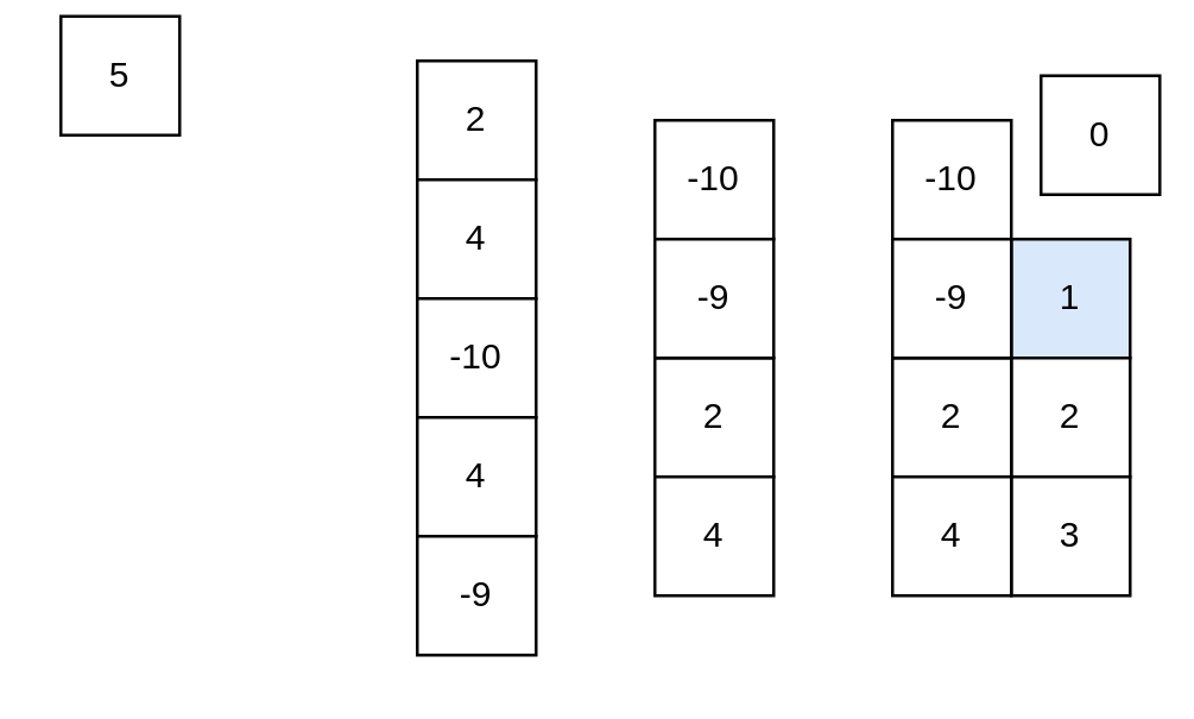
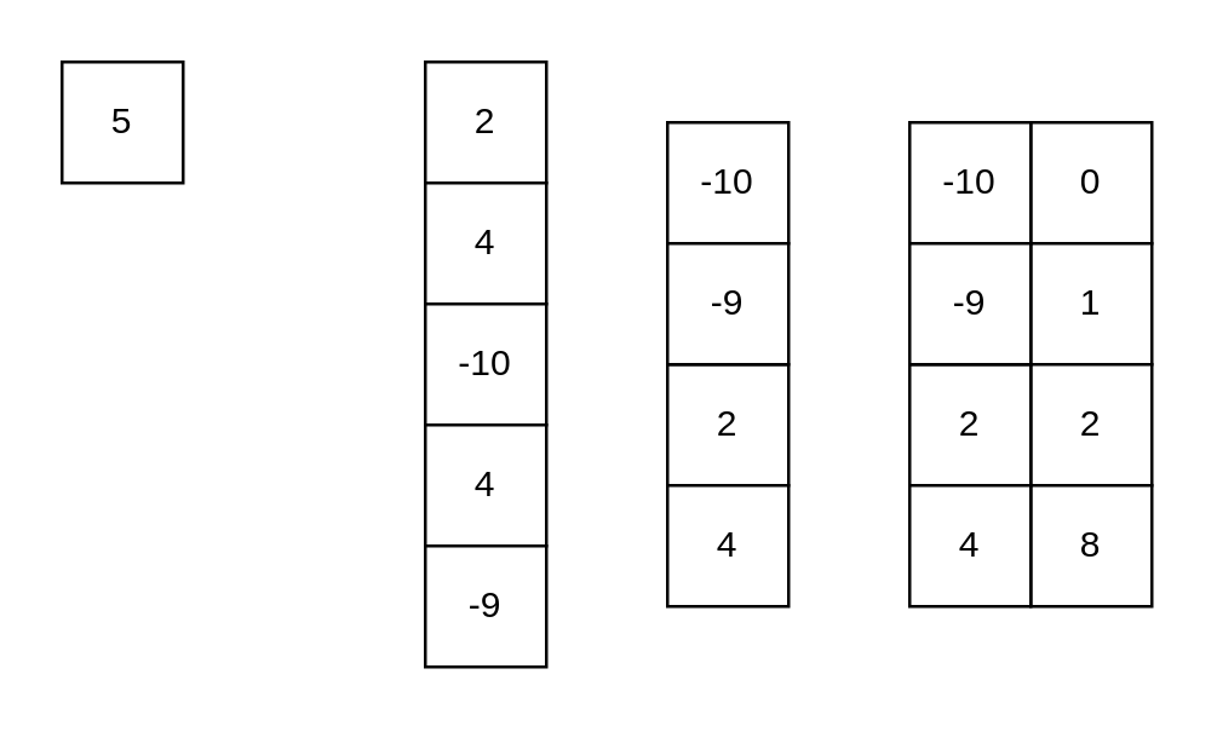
  <mxCell id="0" />
  <mxCell id="1" parent="0" />
- <mxCell id="2" value="5" style="rounded=0;whiteSpace=wrap;html=1;" vertex="1" parent="1"><mxGeometry x="20" y="5" width="40" height="40" as="geometry" /></mxCell>
+ <mxCell id="2" value="5" style="rounded=0;whiteSpace=wrap;html=1;" vertex="1" parent="1"><mxGeometry x="20" y="20" width="40" height="40" as="geometry" /></mxCell>
  <mxCell id="3" value="2" style="rounded=0;whiteSpace=wrap;html=1;" vertex="1" parent="1"><mxGeometry x="140" y="20" width="40" height="40" as="geometry" /></mxCell>
  <mxCell id="4" value="4" style="rounded=0;whiteSpace=wrap;html=1;" vertex="1" parent="1"><mxGeometry x="140" y="60" width="40" height="40" as="geometry" /></mxCell>
  <mxCell id="5" value="-10" style="rounded=0;whiteSpace=wrap;html=1;" vertex="1" parent="1"><mxGeometry x="140" y="100" width="40" height="40" as="geometry" /></mxCell>
  <mxCell id="6" value="4" style="rounded=0;whiteSpace=wrap;html=1;" vertex="1" parent="1"><mxGeometry x="140" y="140" width="40" height="40" as="geometry" /></mxCell>
  <mxCell id="7" value="-9" style="rounded=0;whiteSpace=wrap;html=1;" vertex="1" parent="1"><mxGeometry x="140" y="180" width="40" height="40" as="geometry" /></mxCell>
  <mxCell id="8" value="2" style="rounded=0;whiteSpace=wrap;html=1;" vertex="1" parent="1"><mxGeometry x="220" y="120" width="40" height="40" as="geometry" /></mxCell>
  <mxCell id="9" value="-10" style="rounded=0;whiteSpace=wrap;html=1;" vertex="1" parent="1"><mxGeometry x="220" y="40" width="40" height="40" as="geometry" /></mxCell>
  <mxCell id="10" value="4" style="rounded=0;whiteSpace=wrap;html=1;" vertex="1" parent="1"><mxGeometry x="220" y="160" width="40" height="40" as="geometry" /></mxCell>
  <mxCell id="11" value="-9" style="rounded=0;whiteSpace=wrap;html=1;" vertex="1" parent="1"><mxGeometry x="220" y="80" width="40" height="40" as="geometry" /></mxCell>
- <mxCell id="12" value="0" style="rounded=0;whiteSpace=wrap;html=1;" vertex="1" parent="1"><mxGeometry x="350" y="25" width="40" height="40" as="geometry" /></mxCell>
- <mxCell id="13" value="1" style="rounded=0;whiteSpace=wrap;html=1;fillColor=#dae8fc;" vertex="1" parent="1"><mxGeometry x="340" y="80" width="40" height="40" as="geometry" /></mxCell>
+ <mxCell id="12" value="0" style="rounded=0;whiteSpace=wrap;html=1;" vertex="1" parent="1"><mxGeometry x="340" y="40" width="40" height="40" as="geometry" /></mxCell>
+ <mxCell id="13" value="1" style="rounded=0;whiteSpace=wrap;html=1;" vertex="1" parent="1"><mxGeometry x="340" y="80" width="40" height="40" as="geometry" /></mxCell>
  <mxCell id="14" value="2" style="rounded=0;whiteSpace=wrap;html=1;" vertex="1" parent="1"><mxGeometry x="340" y="120" width="40" height="40" as="geometry" /></mxCell>
- <mxCell id="15" value="3" style="rounded=0;whiteSpace=wrap;html=1;" vertex="1" parent="1"><mxGeometry x="340" y="160" width="40" height="40" as="geometry" /></mxCell>
+ <mxCell id="15" value="8" style="rounded=0;whiteSpace=wrap;html=1;" vertex="1" parent="1"><mxGeometry x="340" y="160" width="40" height="40" as="geometry" /></mxCell>
  <mxCell id="16" value="2" style="rounded=0;whiteSpace=wrap;html=1;" vertex="1" parent="1"><mxGeometry x="300" y="120" width="40" height="40" as="geometry" /></mxCell>
  <mxCell id="17" value="-10" style="rounded=0;whiteSpace=wrap;html=1;" vertex="1" parent="1"><mxGeometry x="300" y="40" width="40" height="40" as="geometry" /></mxCell>
  <mxCell id="18" value="4" style="rounded=0;whiteSpace=wrap;html=1;" vertex="1" parent="1"><mxGeometry x="300" y="160" width="40" height="40" as="geometry" /></mxCell>
  <mxCell id="19" value="-9" style="rounded=0;whiteSpace=wrap;html=1;" vertex="1" parent="1"><mxGeometry x="300" y="80" width="40" height="40" as="geometry" /></mxCell>
